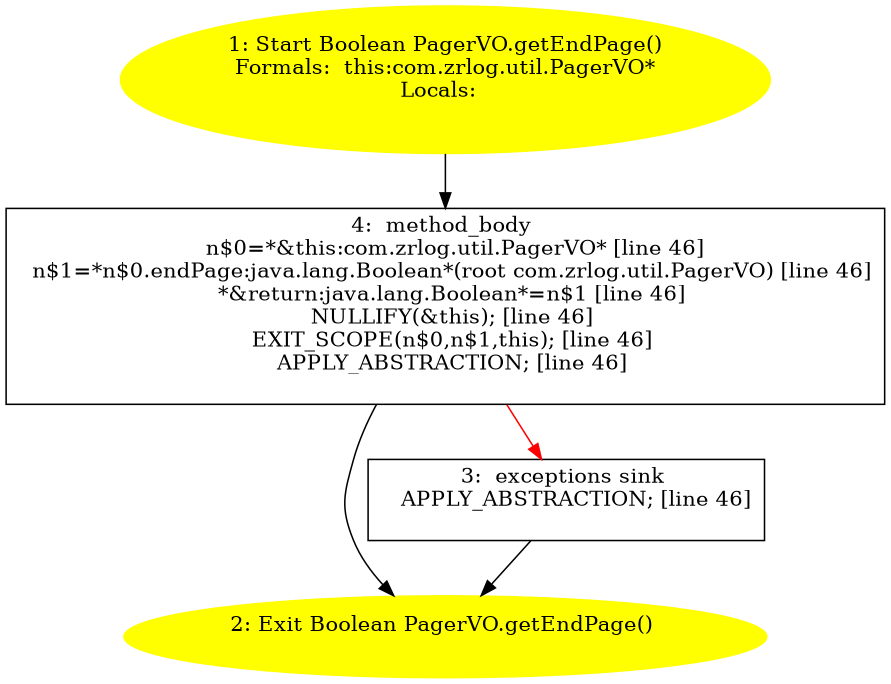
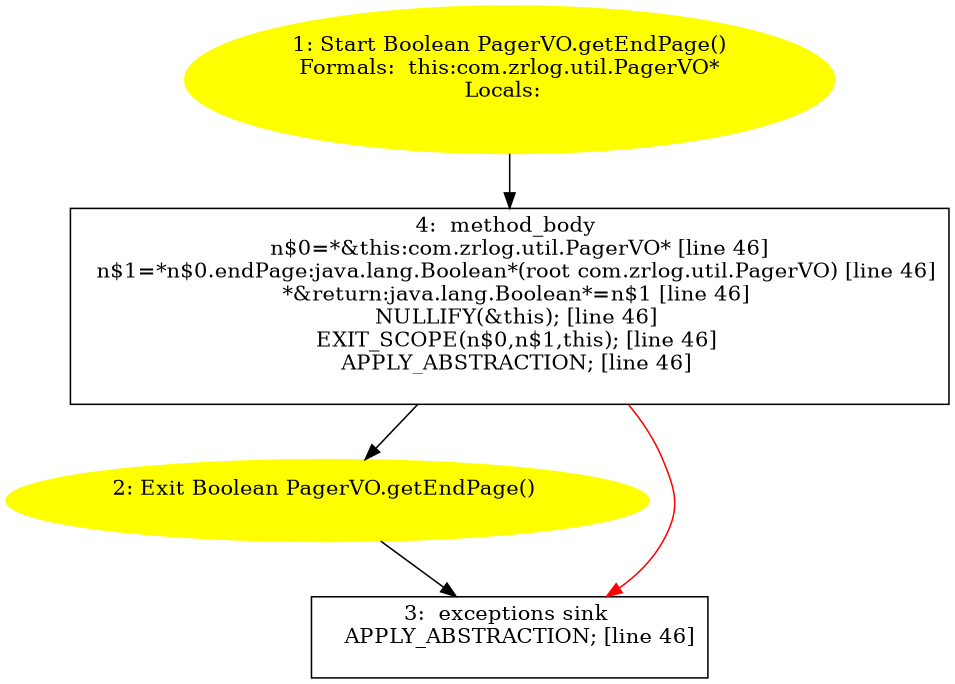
  digraph {
    n1 [color=yellow label="1: Start Boolean PagerVO.getEndPage()\nFormals:  this:com.zrlog.util.PagerVO*\nLocals:  \n  " style=filled]
    n2 [label="4:  method_body \n   n$0=*&this:com.zrlog.util.PagerVO* [line 46]\n  n$1=*n$0.endPage:java.lang.Boolean*(root com.zrlog.util.PagerVO) [line 46]\n  *&return:java.lang.Boolean*=n$1 [line 46]\n  NULLIFY(&this); [line 46]\n  EXIT_SCOPE(n$0,n$1,this); [line 46]\n  APPLY_ABSTRACTION; [line 46]\n " shape=box]
    n3 [color=yellow label="2: Exit Boolean PagerVO.getEndPage() \n  " style=filled]
    n4 [label="3:  exceptions sink \n   APPLY_ABSTRACTION; [line 46]\n " shape=box]
    n1 -> n2
    n2 -> n3
    n2 -> n4 [color=red]
-   n4 -> n3
+   n3 -> n4
  }
